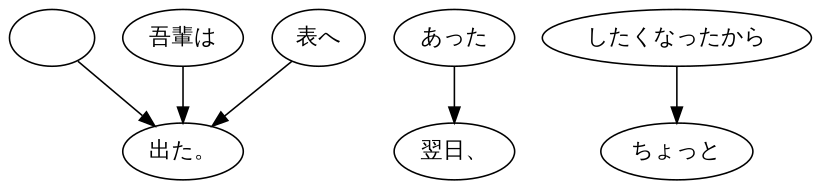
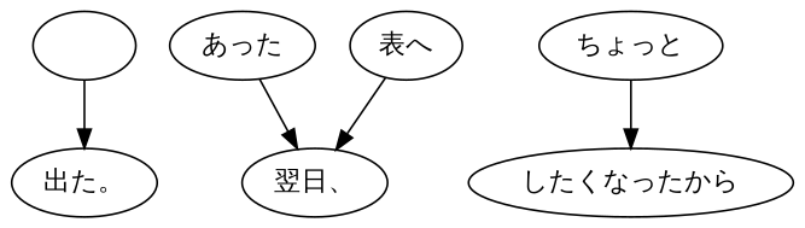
  digraph {
    n1 [label="　"]
    n2 [label="出た。"]
    n3 [label="あった"]
    n4 [label="翌日、"]
-   n5 [label="吾輩は"]
    n6 [label="ちょっと"]
    n7 [label="したくなったから"]
    n8 [label="表へ"]
    n1 -> n2
    n3 -> n4
-   n5 -> n2
-   n7 -> n6
-   n8 -> n2
+   n6 -> n7
+   n8 -> n4
  }
